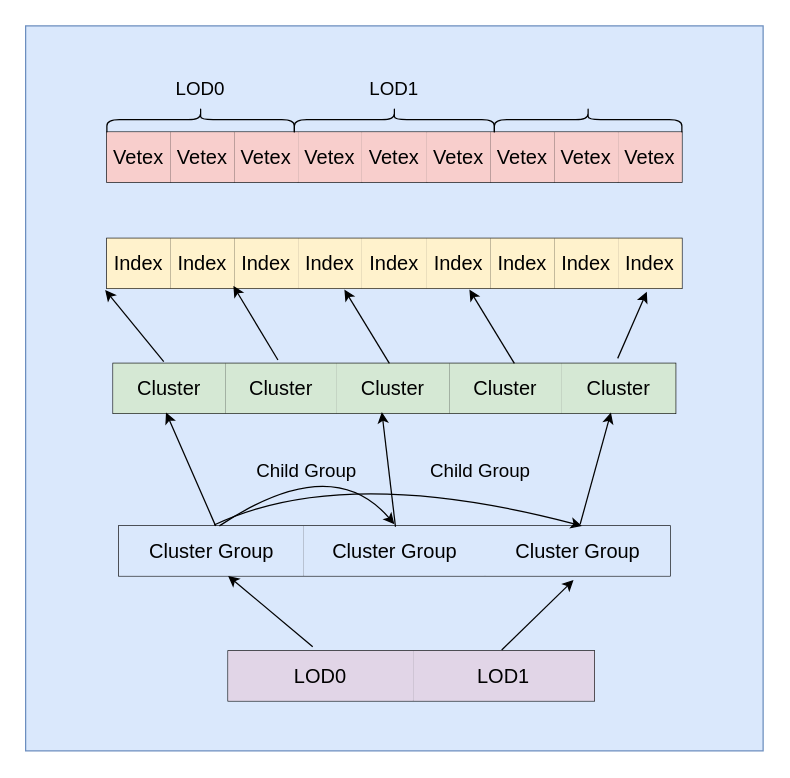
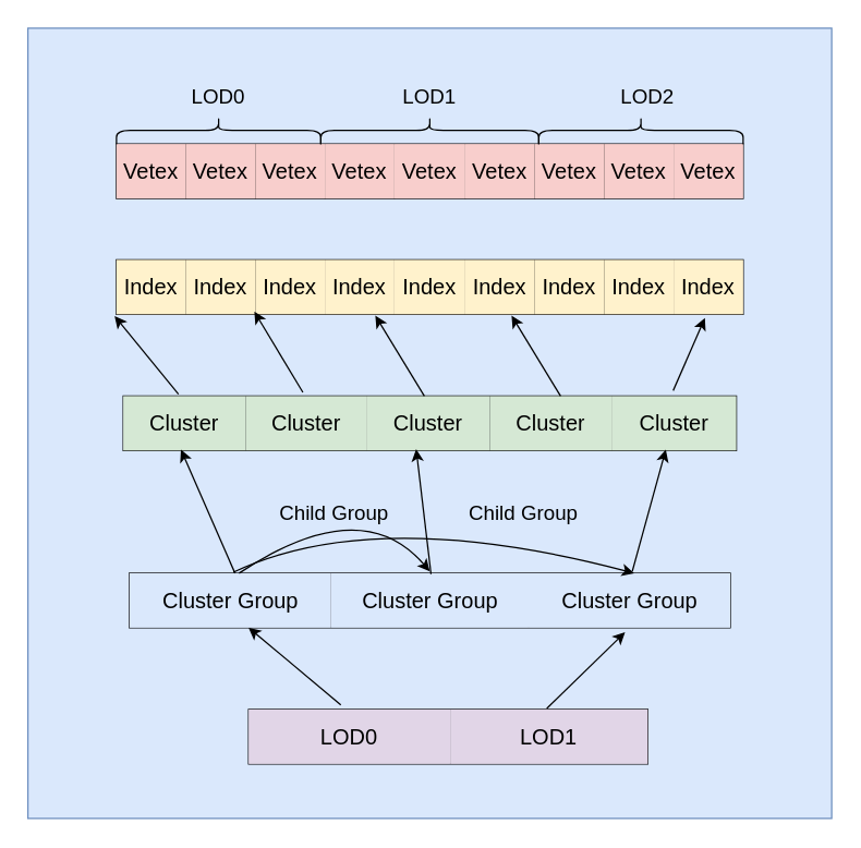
  <mxCell id="0" />
  <mxCell id="1" parent="0" />
  <mxCell id="2" value="" style="rounded=0;whiteSpace=wrap;html=1;fontSize=15;fillColor=#dae8fc;strokeColor=#6c8ebf;" vertex="1" parent="1"><mxGeometry x="20" y="20" width="590" height="580" as="geometry" /></mxCell>
  <mxCell id="3" value="" style="shape=table;startSize=0;container=1;collapsible=0;childLayout=tableLayout;fontSize=16;" vertex="1" parent="1"><mxGeometry x="85" y="105" width="460" height="40" as="geometry" /></mxCell>
  <mxCell id="4" value="" style="shape=tableRow;horizontal=0;startSize=0;swimlaneHead=0;swimlaneBody=0;strokeColor=inherit;top=0;left=0;bottom=0;right=0;collapsible=0;dropTarget=0;fillColor=none;points=[[0,0.5],[1,0.5]];portConstraint=eastwest;fontSize=16;" vertex="1" parent="3"><mxGeometry width="460" height="40" as="geometry" /></mxCell>
  <mxCell id="5" value="Vetex" style="shape=partialRectangle;html=1;whiteSpace=wrap;connectable=0;strokeColor=#b85450;overflow=hidden;fillColor=#f8cecc;top=0;left=0;bottom=0;right=0;pointerEvents=1;fontSize=16;" vertex="1" parent="4"><mxGeometry width="51" height="40" as="geometry"><mxRectangle width="51" height="40" as="alternateBounds" /></mxGeometry></mxCell>
  <mxCell id="6" value="Vetex" style="shape=partialRectangle;html=1;whiteSpace=wrap;connectable=0;strokeColor=#b85450;overflow=hidden;fillColor=#f8cecc;top=0;left=0;bottom=0;right=0;pointerEvents=1;fontSize=16;" vertex="1" parent="4"><mxGeometry x="51" width="51" height="40" as="geometry"><mxRectangle width="51" height="40" as="alternateBounds" /></mxGeometry></mxCell>
  <mxCell id="7" value="Vetex" style="shape=partialRectangle;html=1;whiteSpace=wrap;connectable=0;strokeColor=#b85450;overflow=hidden;fillColor=#f8cecc;top=0;left=0;bottom=0;right=0;pointerEvents=1;fontSize=16;" vertex="1" parent="4"><mxGeometry x="102" width="51" height="40" as="geometry"><mxRectangle width="51" height="40" as="alternateBounds" /></mxGeometry></mxCell>
  <mxCell id="8" value="Vetex" style="shape=partialRectangle;html=1;whiteSpace=wrap;connectable=0;strokeColor=#b85450;overflow=hidden;fillColor=#f8cecc;top=0;left=0;bottom=0;right=0;pointerEvents=1;fontSize=16;" vertex="1" parent="4"><mxGeometry x="153" width="51" height="40" as="geometry"><mxRectangle width="51" height="40" as="alternateBounds" /></mxGeometry></mxCell>
  <mxCell id="9" value="Vetex" style="shape=partialRectangle;html=1;whiteSpace=wrap;connectable=0;strokeColor=#b85450;overflow=hidden;fillColor=#f8cecc;top=0;left=0;bottom=0;right=0;pointerEvents=1;fontSize=16;" vertex="1" parent="4"><mxGeometry x="204" width="52" height="40" as="geometry"><mxRectangle width="52" height="40" as="alternateBounds" /></mxGeometry></mxCell>
  <mxCell id="10" value="Vetex" style="shape=partialRectangle;html=1;whiteSpace=wrap;connectable=0;strokeColor=#b85450;overflow=hidden;fillColor=#f8cecc;top=0;left=0;bottom=0;right=0;pointerEvents=1;fontSize=16;" vertex="1" parent="4"><mxGeometry x="256" width="51" height="40" as="geometry"><mxRectangle width="51" height="40" as="alternateBounds" /></mxGeometry></mxCell>
  <mxCell id="11" value="Vetex" style="shape=partialRectangle;html=1;whiteSpace=wrap;connectable=0;strokeColor=#b85450;overflow=hidden;fillColor=#f8cecc;top=0;left=0;bottom=0;right=0;pointerEvents=1;fontSize=16;" vertex="1" parent="4"><mxGeometry x="307" width="51" height="40" as="geometry"><mxRectangle width="51" height="40" as="alternateBounds" /></mxGeometry></mxCell>
  <mxCell id="12" value="Vetex" style="shape=partialRectangle;html=1;whiteSpace=wrap;connectable=0;strokeColor=#b85450;overflow=hidden;fillColor=#f8cecc;top=0;left=0;bottom=0;right=0;pointerEvents=1;fontSize=16;" vertex="1" parent="4"><mxGeometry x="358" width="51" height="40" as="geometry"><mxRectangle width="51" height="40" as="alternateBounds" /></mxGeometry></mxCell>
  <mxCell id="13" value="Vetex" style="shape=partialRectangle;html=1;whiteSpace=wrap;connectable=0;strokeColor=#b85450;overflow=hidden;fillColor=#f8cecc;top=0;left=0;bottom=0;right=0;pointerEvents=1;fontSize=16;" vertex="1" parent="4"><mxGeometry x="409" width="51" height="40" as="geometry"><mxRectangle width="51" height="40" as="alternateBounds" /></mxGeometry></mxCell>
  <mxCell id="14" value="" style="shape=curlyBracket;whiteSpace=wrap;html=1;rounded=1;flipH=1;labelPosition=right;verticalLabelPosition=middle;align=left;verticalAlign=middle;direction=south;" vertex="1" parent="1"><mxGeometry x="85" y="85" width="150" height="20" as="geometry" /></mxCell>
  <mxCell id="15" value="" style="shape=curlyBracket;whiteSpace=wrap;html=1;rounded=1;flipH=1;labelPosition=right;verticalLabelPosition=middle;align=left;verticalAlign=middle;direction=south;" vertex="1" parent="1"><mxGeometry x="235" y="85" width="160" height="20" as="geometry" /></mxCell>
  <mxCell id="16" value="" style="shape=curlyBracket;whiteSpace=wrap;html=1;rounded=1;flipH=1;labelPosition=right;verticalLabelPosition=middle;align=left;verticalAlign=middle;direction=south;" vertex="1" parent="1"><mxGeometry x="395" y="85" width="150" height="20" as="geometry" /></mxCell>
  <mxCell id="17" value="LOD0" style="text;html=1;align=center;verticalAlign=middle;whiteSpace=wrap;rounded=0;fontSize=15;" vertex="1" parent="1"><mxGeometry x="130" y="55" width="60" height="30" as="geometry" /></mxCell>
  <mxCell id="18" value="LOD1" style="text;html=1;align=center;verticalAlign=middle;whiteSpace=wrap;rounded=0;fontSize=15;" vertex="1" parent="1"><mxGeometry x="285" y="55" width="60" height="30" as="geometry" /></mxCell>
+ <mxCell id="19" value="LOD2" style="text;html=1;align=center;verticalAlign=middle;whiteSpace=wrap;rounded=0;fontSize=15;" vertex="1" parent="1"><mxGeometry x="445" y="55" width="60" height="30" as="geometry" /></mxCell>
  <mxCell id="20" value="" style="shape=table;startSize=0;container=1;collapsible=0;childLayout=tableLayout;fontSize=16;" vertex="1" parent="1"><mxGeometry x="85" y="190" width="460" height="40" as="geometry" /></mxCell>
  <mxCell id="21" value="" style="shape=tableRow;horizontal=0;startSize=0;swimlaneHead=0;swimlaneBody=0;strokeColor=inherit;top=0;left=0;bottom=0;right=0;collapsible=0;dropTarget=0;fillColor=none;points=[[0,0.5],[1,0.5]];portConstraint=eastwest;fontSize=16;" vertex="1" parent="20"><mxGeometry width="460" height="40" as="geometry" /></mxCell>
  <mxCell id="22" value="Index" style="shape=partialRectangle;html=1;whiteSpace=wrap;connectable=0;strokeColor=#d6b656;overflow=hidden;fillColor=#fff2cc;top=0;left=0;bottom=0;right=0;pointerEvents=1;fontSize=16;" vertex="1" parent="21"><mxGeometry width="51" height="40" as="geometry"><mxRectangle width="51" height="40" as="alternateBounds" /></mxGeometry></mxCell>
  <mxCell id="23" value="Index" style="shape=partialRectangle;html=1;whiteSpace=wrap;connectable=0;strokeColor=#d6b656;overflow=hidden;fillColor=#fff2cc;top=0;left=0;bottom=0;right=0;pointerEvents=1;fontSize=16;" vertex="1" parent="21"><mxGeometry x="51" width="51" height="40" as="geometry"><mxRectangle width="51" height="40" as="alternateBounds" /></mxGeometry></mxCell>
  <mxCell id="24" value="Index" style="shape=partialRectangle;html=1;whiteSpace=wrap;connectable=0;strokeColor=#d6b656;overflow=hidden;fillColor=#fff2cc;top=0;left=0;bottom=0;right=0;pointerEvents=1;fontSize=16;" vertex="1" parent="21"><mxGeometry x="102" width="51" height="40" as="geometry"><mxRectangle width="51" height="40" as="alternateBounds" /></mxGeometry></mxCell>
  <mxCell id="25" value="Index" style="shape=partialRectangle;html=1;whiteSpace=wrap;connectable=0;strokeColor=#d6b656;overflow=hidden;fillColor=#fff2cc;top=0;left=0;bottom=0;right=0;pointerEvents=1;fontSize=16;" vertex="1" parent="21"><mxGeometry x="153" width="51" height="40" as="geometry"><mxRectangle width="51" height="40" as="alternateBounds" /></mxGeometry></mxCell>
  <mxCell id="26" value="Index" style="shape=partialRectangle;html=1;whiteSpace=wrap;connectable=0;strokeColor=#d6b656;overflow=hidden;fillColor=#fff2cc;top=0;left=0;bottom=0;right=0;pointerEvents=1;fontSize=16;" vertex="1" parent="21"><mxGeometry x="204" width="52" height="40" as="geometry"><mxRectangle width="52" height="40" as="alternateBounds" /></mxGeometry></mxCell>
  <mxCell id="27" value="Index" style="shape=partialRectangle;html=1;whiteSpace=wrap;connectable=0;strokeColor=#d6b656;overflow=hidden;fillColor=#fff2cc;top=0;left=0;bottom=0;right=0;pointerEvents=1;fontSize=16;" vertex="1" parent="21"><mxGeometry x="256" width="51" height="40" as="geometry"><mxRectangle width="51" height="40" as="alternateBounds" /></mxGeometry></mxCell>
  <mxCell id="28" value="Index" style="shape=partialRectangle;html=1;whiteSpace=wrap;connectable=0;strokeColor=#d6b656;overflow=hidden;fillColor=#fff2cc;top=0;left=0;bottom=0;right=0;pointerEvents=1;fontSize=16;" vertex="1" parent="21"><mxGeometry x="307" width="51" height="40" as="geometry"><mxRectangle width="51" height="40" as="alternateBounds" /></mxGeometry></mxCell>
  <mxCell id="29" value="Index" style="shape=partialRectangle;html=1;whiteSpace=wrap;connectable=0;strokeColor=#d6b656;overflow=hidden;fillColor=#fff2cc;top=0;left=0;bottom=0;right=0;pointerEvents=1;fontSize=16;" vertex="1" parent="21"><mxGeometry x="358" width="51" height="40" as="geometry"><mxRectangle width="51" height="40" as="alternateBounds" /></mxGeometry></mxCell>
  <mxCell id="30" value="Index" style="shape=partialRectangle;html=1;whiteSpace=wrap;connectable=0;strokeColor=#d6b656;overflow=hidden;fillColor=#fff2cc;top=0;left=0;bottom=0;right=0;pointerEvents=1;fontSize=16;" vertex="1" parent="21"><mxGeometry x="409" width="51" height="40" as="geometry"><mxRectangle width="51" height="40" as="alternateBounds" /></mxGeometry></mxCell>
  <mxCell id="31" value="" style="shape=table;startSize=0;container=1;collapsible=0;childLayout=tableLayout;fontSize=16;" vertex="1" parent="1"><mxGeometry x="90" y="290" width="450" height="40" as="geometry" /></mxCell>
  <mxCell id="32" value="" style="shape=tableRow;horizontal=0;startSize=0;swimlaneHead=0;swimlaneBody=0;strokeColor=inherit;top=0;left=0;bottom=0;right=0;collapsible=0;dropTarget=0;fillColor=none;points=[[0,0.5],[1,0.5]];portConstraint=eastwest;fontSize=16;" vertex="1" parent="31"><mxGeometry width="450" height="40" as="geometry" /></mxCell>
  <mxCell id="33" value="Cluster" style="shape=partialRectangle;html=1;whiteSpace=wrap;connectable=0;strokeColor=#82b366;overflow=hidden;fillColor=#d5e8d4;top=0;left=0;bottom=0;right=0;pointerEvents=1;fontSize=16;" vertex="1" parent="32"><mxGeometry width="90" height="40" as="geometry"><mxRectangle width="90" height="40" as="alternateBounds" /></mxGeometry></mxCell>
  <mxCell id="34" value="Cluster" style="shape=partialRectangle;html=1;whiteSpace=wrap;connectable=0;strokeColor=#82b366;overflow=hidden;fillColor=#d5e8d4;top=0;left=0;bottom=0;right=0;pointerEvents=1;fontSize=16;" vertex="1" parent="32"><mxGeometry x="90" width="89" height="40" as="geometry"><mxRectangle width="89" height="40" as="alternateBounds" /></mxGeometry></mxCell>
  <mxCell id="35" value="Cluster" style="shape=partialRectangle;html=1;whiteSpace=wrap;connectable=0;strokeColor=#82b366;overflow=hidden;fillColor=#d5e8d4;top=0;left=0;bottom=0;right=0;pointerEvents=1;fontSize=16;" vertex="1" parent="32"><mxGeometry x="179" width="90" height="40" as="geometry"><mxRectangle width="90" height="40" as="alternateBounds" /></mxGeometry></mxCell>
  <mxCell id="36" value="Cluster" style="shape=partialRectangle;html=1;whiteSpace=wrap;connectable=0;strokeColor=#82b366;overflow=hidden;fillColor=#d5e8d4;top=0;left=0;bottom=0;right=0;pointerEvents=1;fontSize=16;" vertex="1" parent="32"><mxGeometry x="269" width="90" height="40" as="geometry"><mxRectangle width="90" height="40" as="alternateBounds" /></mxGeometry></mxCell>
  <mxCell id="37" value="Cluster" style="shape=partialRectangle;html=1;whiteSpace=wrap;connectable=0;strokeColor=#82b366;overflow=hidden;fillColor=#d5e8d4;top=0;left=0;bottom=0;right=0;pointerEvents=1;fontSize=16;" vertex="1" parent="32"><mxGeometry x="359" width="91" height="40" as="geometry"><mxRectangle width="91" height="40" as="alternateBounds" /></mxGeometry></mxCell>
  <mxCell id="38" value="" style="shape=table;startSize=0;container=1;collapsible=0;childLayout=tableLayout;fontSize=16;" vertex="1" parent="1"><mxGeometry x="94.5" y="420" width="441" height="40" as="geometry" /></mxCell>
  <mxCell id="39" value="" style="shape=tableRow;horizontal=0;startSize=0;swimlaneHead=0;swimlaneBody=0;strokeColor=inherit;top=0;left=0;bottom=0;right=0;collapsible=0;dropTarget=0;fillColor=none;points=[[0,0.5],[1,0.5]];portConstraint=eastwest;fontSize=16;" vertex="1" parent="38"><mxGeometry width="441" height="40" as="geometry" /></mxCell>
  <mxCell id="40" value="Cluster Group" style="shape=partialRectangle;html=1;whiteSpace=wrap;connectable=0;strokeColor=#6c8ebf;overflow=hidden;fillColor=#dae8fc;top=0;left=0;bottom=0;right=0;pointerEvents=1;fontSize=16;" vertex="1" parent="39"><mxGeometry width="148" height="40" as="geometry"><mxRectangle width="148" height="40" as="alternateBounds" /></mxGeometry></mxCell>
  <mxCell id="41" value="Cluster Group" style="shape=partialRectangle;html=1;whiteSpace=wrap;connectable=0;strokeColor=#6c8ebf;overflow=hidden;fillColor=#dae8fc;top=0;left=0;bottom=0;right=0;pointerEvents=1;fontSize=16;" vertex="1" parent="39"><mxGeometry x="148" width="145" height="40" as="geometry"><mxRectangle width="145" height="40" as="alternateBounds" /></mxGeometry></mxCell>
  <mxCell id="42" value="Cluster Group" style="shape=partialRectangle;html=1;whiteSpace=wrap;connectable=0;strokeColor=#6c8ebf;overflow=hidden;fillColor=#dae8fc;top=0;left=0;bottom=0;right=0;pointerEvents=1;fontSize=16;" vertex="1" parent="39"><mxGeometry x="293" width="148" height="40" as="geometry"><mxRectangle width="148" height="40" as="alternateBounds" /></mxGeometry></mxCell>
  <mxCell id="43" value="" style="shape=table;startSize=0;container=1;collapsible=0;childLayout=tableLayout;fontSize=16;" vertex="1" parent="1"><mxGeometry x="182" y="520" width="293" height="40" as="geometry" /></mxCell>
  <mxCell id="44" value="" style="shape=tableRow;horizontal=0;startSize=0;swimlaneHead=0;swimlaneBody=0;strokeColor=inherit;top=0;left=0;bottom=0;right=0;collapsible=0;dropTarget=0;fillColor=none;points=[[0,0.5],[1,0.5]];portConstraint=eastwest;fontSize=16;" vertex="1" parent="43"><mxGeometry width="293" height="40" as="geometry" /></mxCell>
  <mxCell id="45" value="LOD0" style="shape=partialRectangle;html=1;whiteSpace=wrap;connectable=0;strokeColor=#9673a6;overflow=hidden;fillColor=#e1d5e7;top=0;left=0;bottom=0;right=0;pointerEvents=1;fontSize=16;" vertex="1" parent="44"><mxGeometry width="148" height="40" as="geometry"><mxRectangle width="148" height="40" as="alternateBounds" /></mxGeometry></mxCell>
  <mxCell id="46" value="LOD1" style="shape=partialRectangle;html=1;whiteSpace=wrap;connectable=0;strokeColor=#9673a6;overflow=hidden;fillColor=#e1d5e7;top=0;left=0;bottom=0;right=0;pointerEvents=1;fontSize=16;" vertex="1" parent="44"><mxGeometry x="148" width="145" height="40" as="geometry"><mxRectangle width="145" height="40" as="alternateBounds" /></mxGeometry></mxCell>
  <mxCell id="47" value="" style="endArrow=classic;html=1;rounded=0;exitX=0.09;exitY=-0.033;exitDx=0;exitDy=0;exitPerimeter=0;entryX=-0.003;entryY=1.033;entryDx=0;entryDy=0;entryPerimeter=0;" edge="1" parent="1" source="32" target="21"><mxGeometry width="50" height="50" relative="1" as="geometry"><mxPoint x="305" y="200" as="sourcePoint" /><mxPoint x="355" y="150" as="targetPoint" /></mxGeometry></mxCell>
  <mxCell id="48" value="" style="endArrow=classic;html=1;rounded=0;exitX=0.293;exitY=-0.067;exitDx=0;exitDy=0;exitPerimeter=0;entryX=0.22;entryY=0.95;entryDx=0;entryDy=0;entryPerimeter=0;" edge="1" parent="1" source="32" target="21"><mxGeometry width="50" height="50" relative="1" as="geometry"><mxPoint x="141" y="299" as="sourcePoint" /><mxPoint x="94" y="241" as="targetPoint" /></mxGeometry></mxCell>
  <mxCell id="49" value="" style="endArrow=classic;html=1;rounded=0;exitX=0.293;exitY=-0.067;exitDx=0;exitDy=0;exitPerimeter=0;entryX=0.22;entryY=0.95;entryDx=0;entryDy=0;entryPerimeter=0;" edge="1" parent="1"><mxGeometry width="50" height="50" relative="1" as="geometry"><mxPoint x="311" y="290" as="sourcePoint" /><mxPoint x="275" y="231" as="targetPoint" /></mxGeometry></mxCell>
  <mxCell id="50" value="" style="endArrow=classic;html=1;rounded=0;exitX=0.293;exitY=-0.067;exitDx=0;exitDy=0;exitPerimeter=0;entryX=0.22;entryY=0.95;entryDx=0;entryDy=0;entryPerimeter=0;" edge="1" parent="1"><mxGeometry width="50" height="50" relative="1" as="geometry"><mxPoint x="411" y="290" as="sourcePoint" /><mxPoint x="375" y="231" as="targetPoint" /></mxGeometry></mxCell>
  <mxCell id="51" value="" style="endArrow=classic;html=1;rounded=0;exitX=0.897;exitY=-0.1;exitDx=0;exitDy=0;exitPerimeter=0;entryX=0.939;entryY=1.067;entryDx=0;entryDy=0;entryPerimeter=0;" edge="1" parent="1" source="32" target="21"><mxGeometry width="50" height="50" relative="1" as="geometry"><mxPoint x="421" y="300" as="sourcePoint" /><mxPoint x="385" y="241" as="targetPoint" /></mxGeometry></mxCell>
  <mxCell id="52" value="" style="endArrow=classic;html=1;rounded=0;exitX=0.09;exitY=-0.033;exitDx=0;exitDy=0;exitPerimeter=0;entryX=0.094;entryY=0.983;entryDx=0;entryDy=0;entryPerimeter=0;" edge="1" parent="1" target="32"><mxGeometry width="50" height="50" relative="1" as="geometry"><mxPoint x="172" y="420" as="sourcePoint" /><mxPoint x="125" y="362" as="targetPoint" /></mxGeometry></mxCell>
  <mxCell id="53" value="" style="endArrow=classic;html=1;rounded=0;exitX=0.502;exitY=0.017;exitDx=0;exitDy=0;exitPerimeter=0;entryX=0.094;entryY=0.983;entryDx=0;entryDy=0;entryPerimeter=0;" edge="1" parent="1" source="39"><mxGeometry width="50" height="50" relative="1" as="geometry"><mxPoint x="345" y="420" as="sourcePoint" /><mxPoint x="305" y="329" as="targetPoint" /></mxGeometry></mxCell>
  <mxCell id="54" value="" style="endArrow=classic;html=1;rounded=0;exitX=0.837;exitY=-0.033;exitDx=0;exitDy=0;exitPerimeter=0;entryX=0.885;entryY=0.983;entryDx=0;entryDy=0;entryPerimeter=0;" edge="1" parent="1" source="39" target="32"><mxGeometry width="50" height="50" relative="1" as="geometry"><mxPoint x="326" y="431" as="sourcePoint" /><mxPoint x="315" y="339" as="targetPoint" /></mxGeometry></mxCell>
  <mxCell id="55" value="" style="curved=1;endArrow=classic;html=1;rounded=0;entryX=0.5;entryY=-0.033;entryDx=0;entryDy=0;entryPerimeter=0;" edge="1" parent="1" target="39"><mxGeometry width="50" height="50" relative="1" as="geometry"><mxPoint x="175" y="420" as="sourcePoint" /><mxPoint x="355" y="150" as="targetPoint" /><Array as="points"><mxPoint x="265" y="360" /></Array></mxGeometry></mxCell>
  <mxCell id="56" value="" style="curved=1;endArrow=classic;html=1;rounded=0;exitX=0.173;exitY=-0.017;exitDx=0;exitDy=0;exitPerimeter=0;" edge="1" parent="1" source="39"><mxGeometry width="50" height="50" relative="1" as="geometry"><mxPoint x="185" y="430" as="sourcePoint" /><mxPoint x="465" y="420" as="targetPoint" /><Array as="points"><mxPoint x="275" y="370" /></Array></mxGeometry></mxCell>
  <mxCell id="57" value="" style="endArrow=classic;html=1;rounded=0;exitX=0.231;exitY=-0.083;exitDx=0;exitDy=0;exitPerimeter=0;entryX=0.094;entryY=0.983;entryDx=0;entryDy=0;entryPerimeter=0;" edge="1" parent="1" source="44"><mxGeometry width="50" height="50" relative="1" as="geometry"><mxPoint x="222" y="551" as="sourcePoint" /><mxPoint x="182" y="460" as="targetPoint" /></mxGeometry></mxCell>
  <mxCell id="58" value="" style="endArrow=classic;html=1;rounded=0;exitX=0.747;exitY=-0.017;exitDx=0;exitDy=0;exitPerimeter=0;entryX=0.825;entryY=1.083;entryDx=0;entryDy=0;entryPerimeter=0;" edge="1" parent="1" source="44" target="39"><mxGeometry width="50" height="50" relative="1" as="geometry"><mxPoint x="413" y="520" as="sourcePoint" /><mxPoint x="345" y="463" as="targetPoint" /></mxGeometry></mxCell>
  <mxCell id="59" value="Child Group" style="text;html=1;align=center;verticalAlign=middle;whiteSpace=wrap;rounded=0;fontSize=15;" vertex="1" parent="1"><mxGeometry x="190" y="360" width="110" height="30" as="geometry" /></mxCell>
  <mxCell id="60" value="Child Group" style="text;html=1;align=center;verticalAlign=middle;whiteSpace=wrap;rounded=0;fontSize=15;" vertex="1" parent="1"><mxGeometry x="329" y="360" width="110" height="30" as="geometry" /></mxCell>
